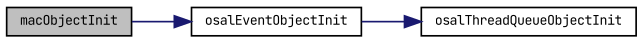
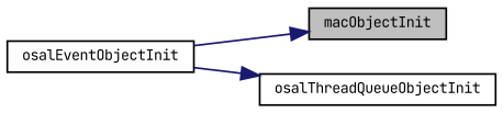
  digraph {
    fontname="JetBrains Mono"
    rankdir=LR
    node [color=black fontname="JetBrains Mono" fontsize=8 shape=record]
    edge [color=midnightblue fontname="JetBrains Mono" fontsize=8 labelfontname=Helvetica labelfontsize=8 style=solid]
    n1 [fillcolor=grey75 fontcolor=black height=0.2 label=macObjectInit style=filled width=0.4]
    n2 [height=0.2 label=osalEventObjectInit width=0.4]
    n3 [height=0.2 label=osalThreadQueueObjectInit width=0.4]
-   n1 -> n2
+   n2 -> n1
    n2 -> n3
  }
